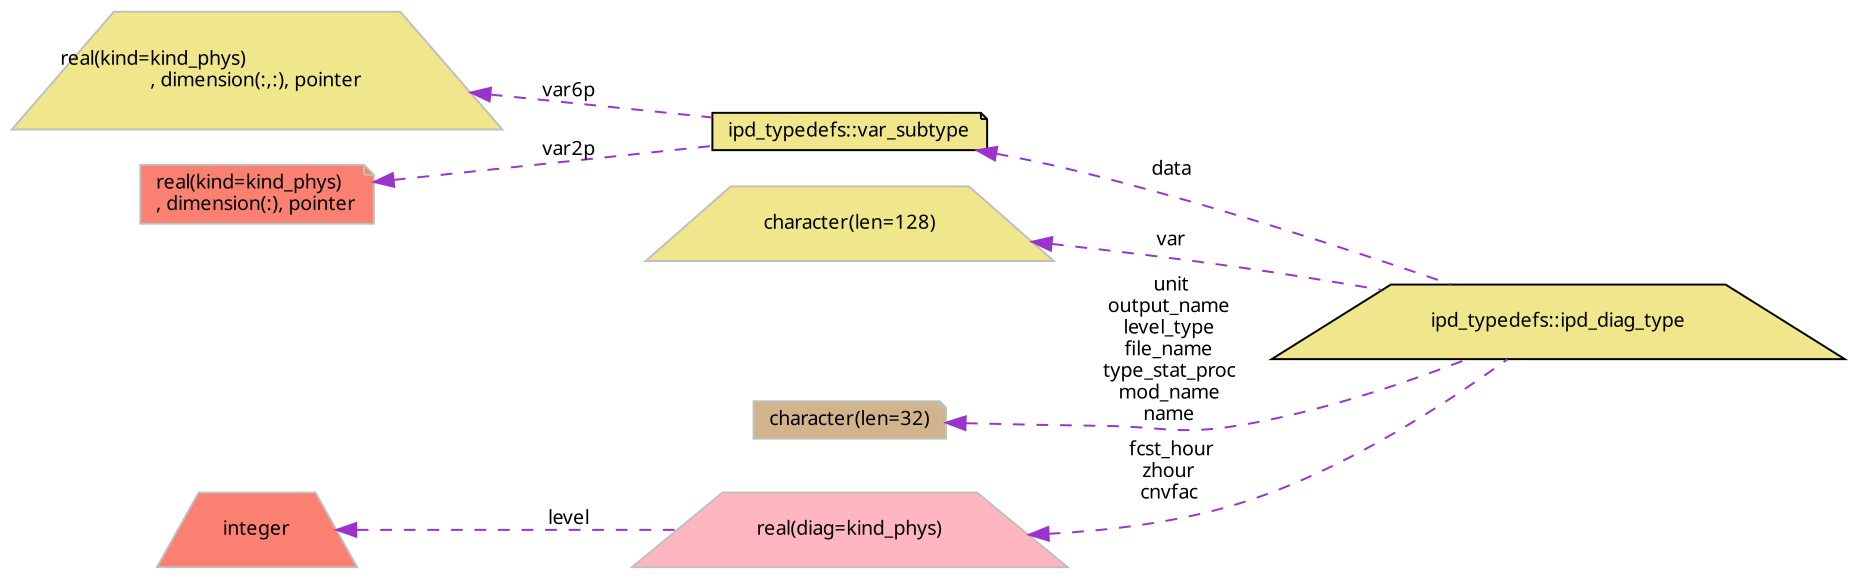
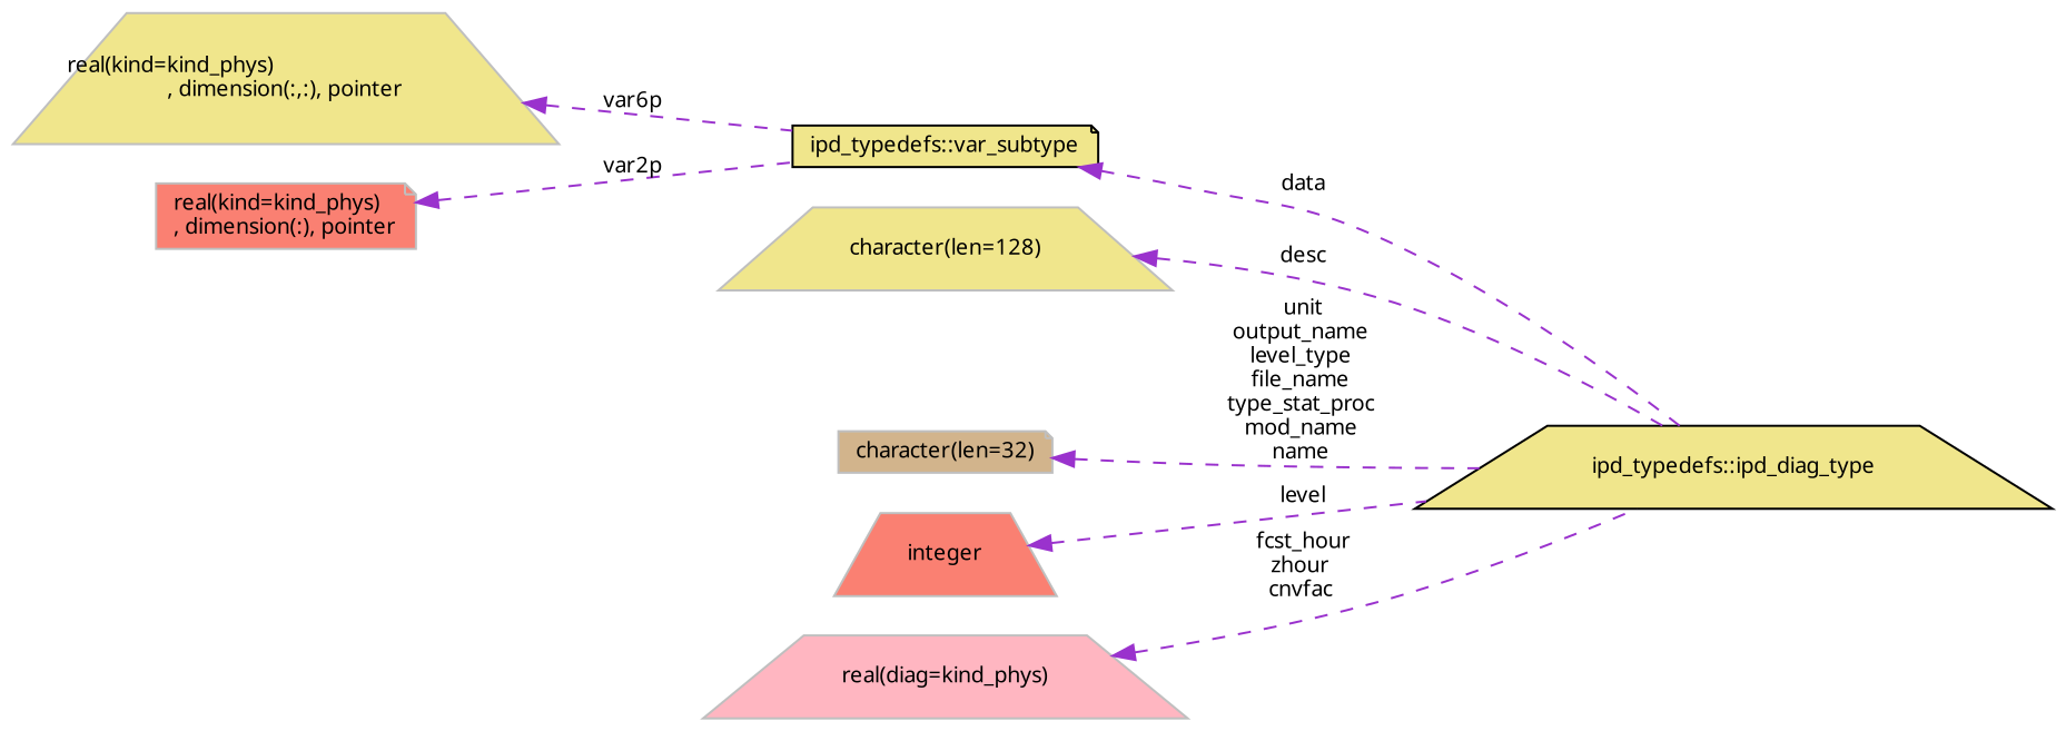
  digraph {
    fontname="Noto Sans"
    rankdir=LR
    node [color=grey75 fillcolor=khaki fontname="Noto Sans" fontsize=10 shape=trapezium style=filled]
    edge [color=darkorchid3 dir=back fontname="Noto Sans" fontsize=10 labelfontname=Helvetica labelfontsize=10 style=dashed]
    n1 [color=black fontcolor=black height=0.2 label="ipd_typedefs::ipd_diag_type" width=0.4]
    n2 [color=black height=0.2 label="ipd_typedefs::var_subtype" shape=note width=0.4]
    n3 [height=0.2 label="real(kind=kind_phys)\l, dimension(:,:), pointer" width=0.4]
    n4 [fillcolor=salmon height=0.2 label="real(kind=kind_phys)\l, dimension(:), pointer" shape=note width=0.4]
    n5 [height=0.2 label="character(len=128)" width=0.4]
    n6 [fillcolor=tan height=0.2 label="character(len=32)" shape=note width=0.4]
    n7 [fillcolor=salmon height=0.2 label=integer width=0.4]
    n8 [fillcolor=lightpink height=0.2 label="real(diag=kind_phys)" width=0.4]
    n2 -> n1 [label=" data"]
    n3 -> n2 [label=" var6p"]
    n4 -> n2 [label=" var2p"]
-   n5 -> n1 [label=" var"]
+   n5 -> n1 [label=" desc"]
    n6 -> n1 [label=" unit\noutput_name\nlevel_type\nfile_name\ntype_stat_proc\nmod_name\nname"]
-   n7 -> n8 [label=" level"]
+   n7 -> n1 [label=" level"]
    n8 -> n1 [label=" fcst_hour\nzhour\ncnvfac"]
  }
